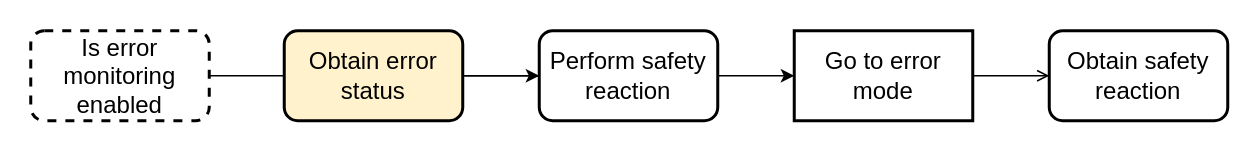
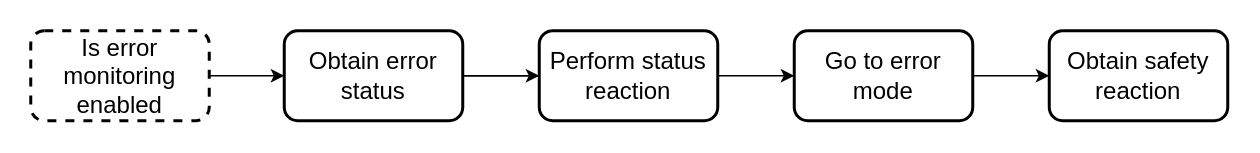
  <mxCell id="0" />
  <mxCell id="1" parent="0" />
- <mxCell id="2" style="edgeStyle=orthogonalEdgeStyle;rounded=0;orthogonalLoop=1;jettySize=auto;html=1;exitX=1;exitY=0.5;exitDx=0;exitDy=0;entryX=0;entryY=0.5;entryDx=0;entryDy=0;endArrow=none;" parent="1" source="3" target="8" edge="1"><mxGeometry relative="1" as="geometry"><mxPoint x="195" y="50" as="targetPoint" /></mxGeometry></mxCell>
+ <mxCell id="2" style="edgeStyle=orthogonalEdgeStyle;rounded=0;orthogonalLoop=1;jettySize=auto;html=1;exitX=1;exitY=0.5;exitDx=0;exitDy=0;entryX=0;entryY=0.5;entryDx=0;entryDy=0;" parent="1" source="3" target="8" edge="1"><mxGeometry relative="1" as="geometry"><mxPoint x="195" y="50" as="targetPoint" /></mxGeometry></mxCell>
  <mxCell id="3" value="&lt;font style=&quot;font-size: 16px&quot;&gt;Is error monitoring enabled&lt;br&gt;&lt;/font&gt;" style="rounded=1;whiteSpace=wrap;html=1;strokeWidth=2;dashed=1;" parent="1" vertex="1"><mxGeometry x="20" y="20" width="119" height="60" as="geometry" /></mxCell>
  <mxCell id="4" style="edgeStyle=orthogonalEdgeStyle;rounded=0;orthogonalLoop=1;jettySize=auto;html=1;exitX=1;exitY=0.5;exitDx=0;exitDy=0;" parent="1" edge="1"><mxGeometry relative="1" as="geometry"><mxPoint x="309" y="50" as="sourcePoint" /><mxPoint x="370" y="50" as="targetPoint" /></mxGeometry></mxCell>
  <mxCell id="5" style="edgeStyle=orthogonalEdgeStyle;rounded=0;orthogonalLoop=1;jettySize=auto;html=1;exitX=1;exitY=0.5;exitDx=0;exitDy=0;entryX=0;entryY=0.5;entryDx=0;entryDy=0;" parent="1" source="9" target="10" edge="1"><mxGeometry relative="1" as="geometry"><mxPoint x="510" y="50" as="sourcePoint" /><mxPoint x="545" y="50" as="targetPoint" /></mxGeometry></mxCell>
- <mxCell id="6" style="edgeStyle=orthogonalEdgeStyle;rounded=0;orthogonalLoop=1;jettySize=auto;html=1;exitX=1;exitY=0.5;exitDx=0;exitDy=0;entryX=0;entryY=0.5;entryDx=0;entryDy=0;endArrow=open;" parent="1" source="10" target="11" edge="1"><mxGeometry relative="1" as="geometry"><mxPoint x="615" y="80" as="sourcePoint" /><mxPoint x="674" y="130" as="targetPoint" /></mxGeometry></mxCell>
+ <mxCell id="6" style="edgeStyle=orthogonalEdgeStyle;rounded=0;orthogonalLoop=1;jettySize=auto;html=1;exitX=1;exitY=0.5;exitDx=0;exitDy=0;entryX=0;entryY=0.5;entryDx=0;entryDy=0;" parent="1" source="10" target="11" edge="1"><mxGeometry relative="1" as="geometry"><mxPoint x="615" y="80" as="sourcePoint" /><mxPoint x="674" y="130" as="targetPoint" /></mxGeometry></mxCell>
  <mxCell id="7" value="" style="edgeStyle=orthogonalEdgeStyle;rounded=0;orthogonalLoop=1;jettySize=auto;html=1;exitX=1;exitY=0.5;exitDx=0;exitDy=0;entryX=0;entryY=0.5;entryDx=0;entryDy=0;" edge="1" parent="1" source="8" target="9"><mxGeometry relative="1" as="geometry"><mxPoint x="370" y="50" as="targetPoint" /></mxGeometry></mxCell>
- <mxCell id="8" value="&lt;font style=&quot;font-size: 16px&quot;&gt;Obtain error status&lt;br&gt;&lt;/font&gt;" style="rounded=1;whiteSpace=wrap;html=1;strokeWidth=2;fillColor=#fff2cc;" vertex="1" parent="1"><mxGeometry x="189" y="20" width="119" height="60" as="geometry" /></mxCell>
- <mxCell id="9" value="&lt;font style=&quot;font-size: 16px&quot;&gt;Perform safety reaction&lt;br&gt;&lt;/font&gt;" style="rounded=1;whiteSpace=wrap;html=1;strokeWidth=2;" vertex="1" parent="1"><mxGeometry x="359" y="20" width="119" height="60" as="geometry" /></mxCell>
- <mxCell id="10" value="&lt;font style=&quot;font-size: 16px&quot;&gt;Go to error mode&lt;br&gt;&lt;/font&gt;" style="whiteSpace=wrap;html=1;strokeWidth=2;rounded=0;" vertex="1" parent="1"><mxGeometry x="529" y="20" width="119" height="60" as="geometry" /></mxCell>
+ <mxCell id="8" value="&lt;font style=&quot;font-size: 16px&quot;&gt;Obtain error status&lt;br&gt;&lt;/font&gt;" style="rounded=1;whiteSpace=wrap;html=1;strokeWidth=2;" vertex="1" parent="1"><mxGeometry x="189" y="20" width="119" height="60" as="geometry" /></mxCell>
+ <mxCell id="9" value="&lt;font style=&quot;font-size: 16px&quot;&gt;Perform status reaction&lt;br&gt;&lt;/font&gt;" style="rounded=1;whiteSpace=wrap;html=1;strokeWidth=2;" vertex="1" parent="1"><mxGeometry x="359" y="20" width="119" height="60" as="geometry" /></mxCell>
+ <mxCell id="10" value="&lt;font style=&quot;font-size: 16px&quot;&gt;Go to error mode&lt;br&gt;&lt;/font&gt;" style="rounded=1;whiteSpace=wrap;html=1;strokeWidth=2;" vertex="1" parent="1"><mxGeometry x="529" y="20" width="119" height="60" as="geometry" /></mxCell>
  <mxCell id="11" value="&lt;font style=&quot;font-size: 16px&quot;&gt;Obtain safety reaction&lt;br&gt;&lt;/font&gt;" style="rounded=1;whiteSpace=wrap;html=1;strokeWidth=2;" vertex="1" parent="1"><mxGeometry x="699" y="20" width="119" height="60" as="geometry" /></mxCell>
